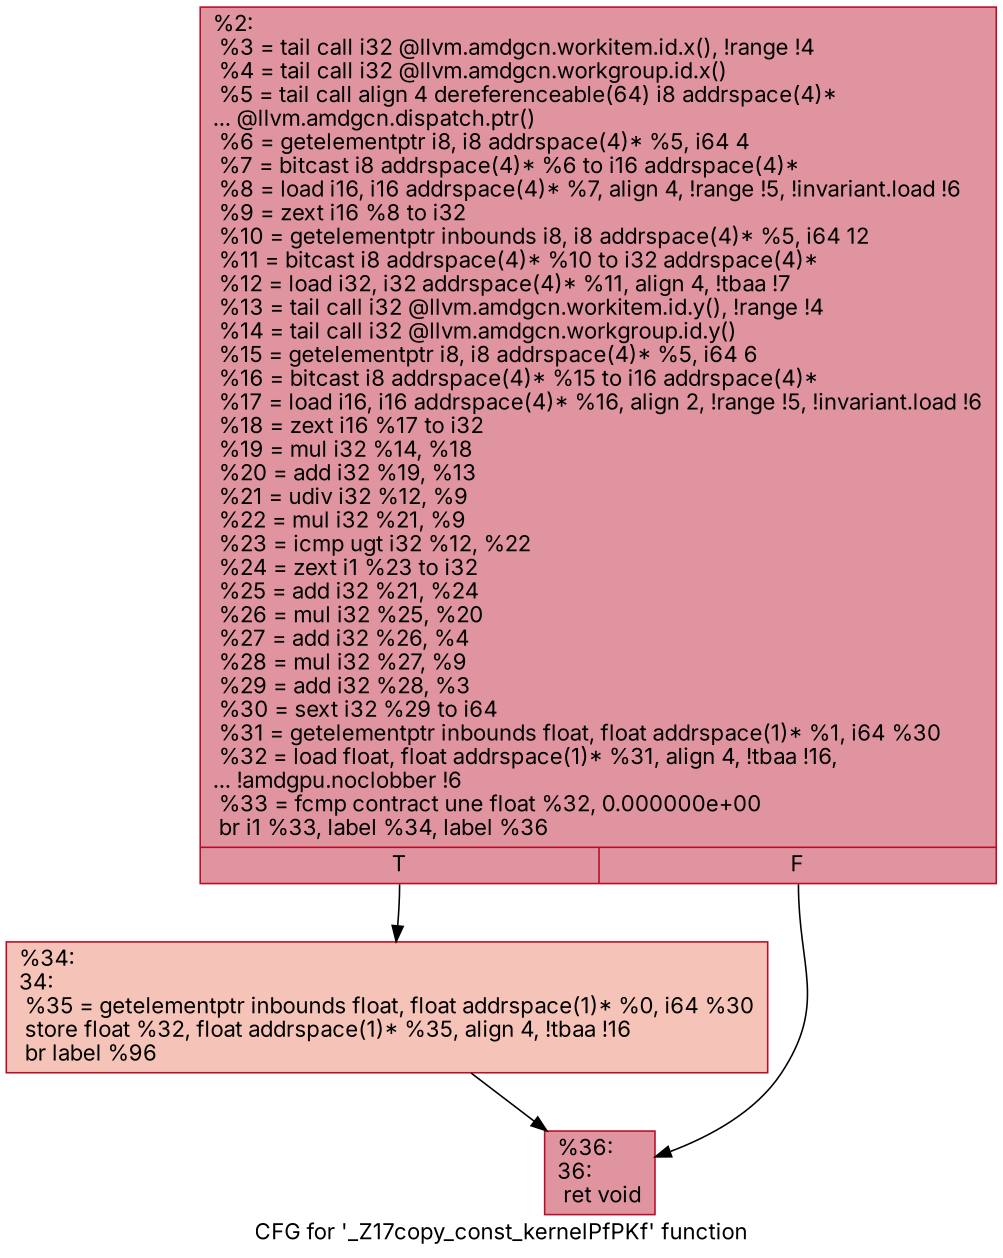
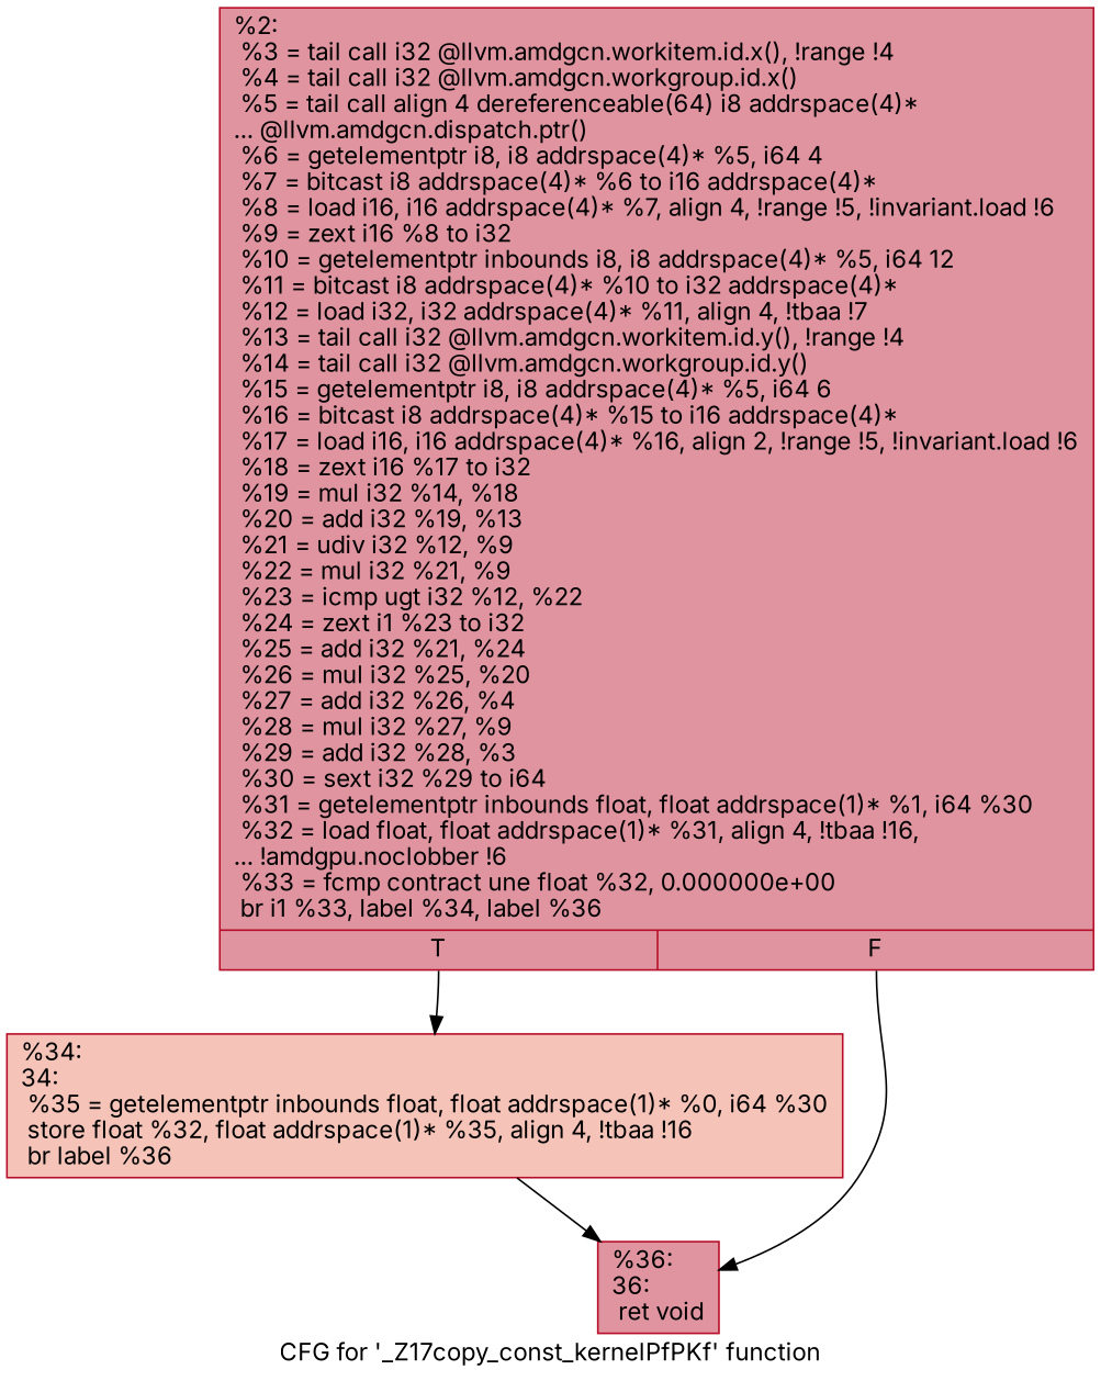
  digraph {
    label="CFG for '_Z17copy_const_kernelPfPKf' function"
    fontname=Inter
    node [color="#b70d28ff" fillcolor="#b70d2870" shape=record style=filled fontname=Inter]
    edge [fontname=Inter]
    n1 [label="{%2:\l  %3 = tail call i32 @llvm.amdgcn.workitem.id.x(), !range !4\l  %4 = tail call i32 @llvm.amdgcn.workgroup.id.x()\l  %5 = tail call align 4 dereferenceable(64) i8 addrspace(4)*\l... @llvm.amdgcn.dispatch.ptr()\l  %6 = getelementptr i8, i8 addrspace(4)* %5, i64 4\l  %7 = bitcast i8 addrspace(4)* %6 to i16 addrspace(4)*\l  %8 = load i16, i16 addrspace(4)* %7, align 4, !range !5, !invariant.load !6\l  %9 = zext i16 %8 to i32\l  %10 = getelementptr inbounds i8, i8 addrspace(4)* %5, i64 12\l  %11 = bitcast i8 addrspace(4)* %10 to i32 addrspace(4)*\l  %12 = load i32, i32 addrspace(4)* %11, align 4, !tbaa !7\l  %13 = tail call i32 @llvm.amdgcn.workitem.id.y(), !range !4\l  %14 = tail call i32 @llvm.amdgcn.workgroup.id.y()\l  %15 = getelementptr i8, i8 addrspace(4)* %5, i64 6\l  %16 = bitcast i8 addrspace(4)* %15 to i16 addrspace(4)*\l  %17 = load i16, i16 addrspace(4)* %16, align 2, !range !5, !invariant.load !6\l  %18 = zext i16 %17 to i32\l  %19 = mul i32 %14, %18\l  %20 = add i32 %19, %13\l  %21 = udiv i32 %12, %9\l  %22 = mul i32 %21, %9\l  %23 = icmp ugt i32 %12, %22\l  %24 = zext i1 %23 to i32\l  %25 = add i32 %21, %24\l  %26 = mul i32 %25, %20\l  %27 = add i32 %26, %4\l  %28 = mul i32 %27, %9\l  %29 = add i32 %28, %3\l  %30 = sext i32 %29 to i64\l  %31 = getelementptr inbounds float, float addrspace(1)* %1, i64 %30\l  %32 = load float, float addrspace(1)* %31, align 4, !tbaa !16,\l... !amdgpu.noclobber !6\l  %33 = fcmp contract une float %32, 0.000000e+00\l  br i1 %33, label %34, label %36\l|{<s0>T|<s1>F}}"]
-   n2 [fillcolor="#e8765c70" label="{%34:\l34:                                               \l  %35 = getelementptr inbounds float, float addrspace(1)* %0, i64 %30\l  store float %32, float addrspace(1)* %35, align 4, !tbaa !16\l  br label %96\l}"]
+   n2 [fillcolor="#e8765c70" label="{%34:\l34:                                               \l  %35 = getelementptr inbounds float, float addrspace(1)* %0, i64 %30\l  store float %32, float addrspace(1)* %35, align 4, !tbaa !16\l  br label %36\l}"]
    n3 [label="{%36:\l36:                                               \l  ret void\l}"]
    n1 -> n2 [tailport=s0]
    n1 -> n3 [tailport=s1]
    n2 -> n3
  }
